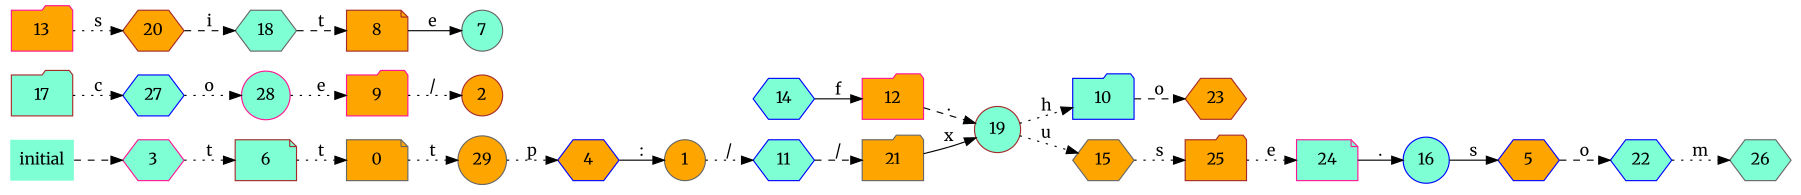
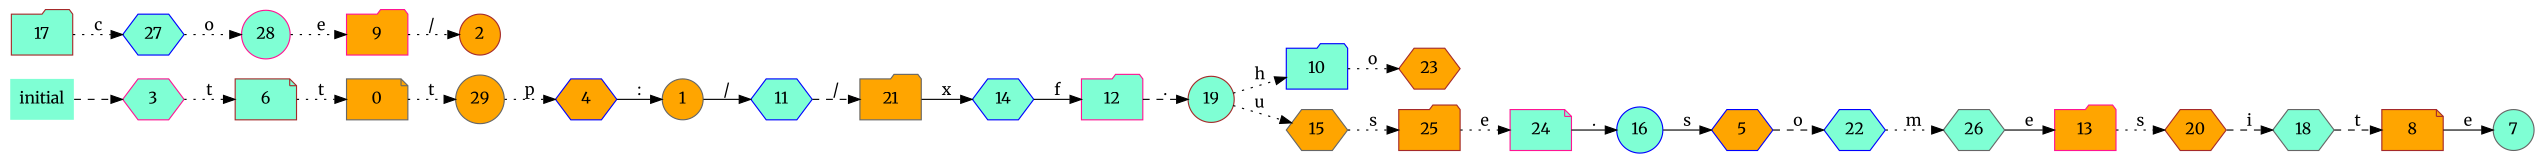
  digraph {
    fontname=Merriweather
    rankdir=LR
    node [color=blue fillcolor=aquamarine fontname=Merriweather shape=hexagon style=filled]
    edge [fontname=Merriweather style=dotted]
    0 [color=gray40 fillcolor=orange shape=note]
    29 [color=gray40 fillcolor=orange shape=circle]
    4 [fillcolor=orange]
    1 [color=gray40 fillcolor=orange shape=circle]
    11
    21 [color=gray40 fillcolor=orange shape=folder]
    14
    2 [color=brown fillcolor=orange shape=circle]
    3 [color=deeppink]
    6 [color=brown shape=note]
    initial [shape=plaintext]
    5 [fillcolor=orange]
    22
    26 [color=gray40]
    13 [color=deeppink fillcolor=orange shape=folder]
    7 [color=gray40 shape=circle]
    17 [color=brown shape=folder]
    27
    28 [color=deeppink shape=circle]
    8 [color=brown fillcolor=orange shape=note]
    9 [color=deeppink fillcolor=orange shape=folder]
    10 [shape=folder]
    23 [color=brown fillcolor=orange]
    15 [color=gray40 fillcolor=orange]
    25 [color=brown fillcolor=orange shape=folder]
-   12 [color=deeppink fillcolor=orange shape=folder]
+   12 [color=deeppink shape=folder]
    19 [color=brown shape=circle]
    20 [color=brown fillcolor=orange]
    18 [color=gray40]
    24 [color=deeppink shape=note]
    16 [shape=circle]
    0 -> 29 [label=t]
    29 -> 4 [label=p]
    4 -> 1 [label=":" style=solid]
-   1 -> 11 [label="/"]
+   1 -> 11 [label="/" style=solid]
    11 -> 21 [label="/" style=dashed]
-   21 -> 19 [label=x style=solid]
+   21 -> 14 [label=x style=solid]
    14 -> 12 [label=f style=solid]
    3 -> 6 [label=t]
    6 -> 0 [label=t]
    initial -> 3 [style=dashed]
    5 -> 22 [label=o style=dashed]
    22 -> 26 [label=m]
+   26 -> 13 [label=e style=solid]
    13 -> 20 [label=s]
    17 -> 27 [label=c]
    27 -> 28 [label=o]
    28 -> 9 [label=e]
    8 -> 7 [label=e style=solid]
    9 -> 2 [label="/"]
-   10 -> 23 [label=o style=dashed]
+   10 -> 23 [label=o]
    15 -> 25 [label=s]
    25 -> 24 [label=e]
    12 -> 19 [label="." style=dashed]
    19 -> 10 [label=h]
    19 -> 15 [label=u]
    20 -> 18 [label=i style=dashed]
    18 -> 8 [label=t style=dashed]
    24 -> 16 [label="." style=solid]
    16 -> 5 [label=s style=solid]
  }
